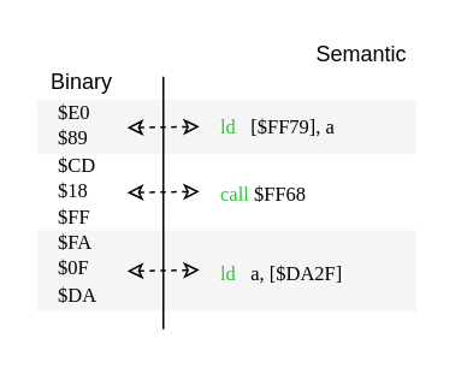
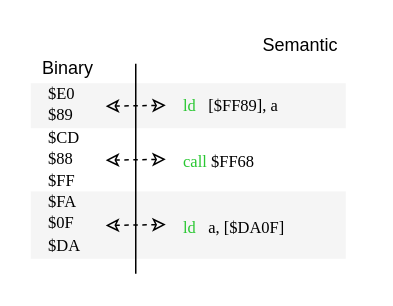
  <mxCell id="0" />
  <mxCell id="1" parent="0" />
  <mxCell id="2" value="" style="rounded=0;whiteSpace=wrap;html=1;fillColor=#f5f5f5;fontColor=#333333;strokeColor=none;" vertex="1" parent="1"><mxGeometry x="20" y="127" width="210" height="45" as="geometry" /></mxCell>
  <mxCell id="3" value="" style="rounded=0;whiteSpace=wrap;html=1;strokeColor=none;" vertex="1" parent="1"><mxGeometry x="20" y="85" width="210" height="42" as="geometry" /></mxCell>
  <mxCell id="4" value="" style="rounded=0;whiteSpace=wrap;html=1;fillColor=#f5f5f5;fontColor=#333333;strokeColor=none;" vertex="1" parent="1"><mxGeometry x="20" y="55" width="210" height="30" as="geometry" /></mxCell>
- <mxCell id="5" value="&lt;span style=&quot;font-family: &amp;#34;.applesystemuifontmonospaced&amp;#34; ; font-size: 11px&quot;&gt;$E0 $89 $CD $18 $FF $FA $0F $DA&lt;/span&gt;" style="rounded=0;whiteSpace=wrap;html=1;align=left;strokeColor=none;fillColor=none;" vertex="1" parent="1"><mxGeometry x="30" y="52" width="30" height="120" as="geometry" /></mxCell>
- <mxCell id="6" value="&lt;p class=&quot;p1&quot; style=&quot;margin: 0px ; font-stretch: normal ; font-size: 11px ; line-height: normal ; font-family: &amp;#34;.applesystemuifontmonospaced&amp;#34;&quot;&gt;&lt;span class=&quot;s1&quot; style=&quot;color: rgb(41 , 199 , 50)&quot;&gt;ld&lt;/span&gt;&amp;nbsp; &amp;nbsp;[$FF79], a&lt;/p&gt;" style="rounded=0;whiteSpace=wrap;html=1;align=left;strokeColor=none;fillColor=none;" vertex="1" parent="1"><mxGeometry x="120" y="58.5" width="120" height="20" as="geometry" /></mxCell>
+ <mxCell id="5" value="&lt;span style=&quot;font-family: &amp;#34;.applesystemuifontmonospaced&amp;#34; ; font-size: 11px&quot;&gt;$E0 $89 $CD $88 $FF $FA $0F $DA&lt;/span&gt;" style="rounded=0;whiteSpace=wrap;html=1;align=left;strokeColor=none;fillColor=none;" vertex="1" parent="1"><mxGeometry x="30" y="52" width="30" height="120" as="geometry" /></mxCell>
+ <mxCell id="6" value="&lt;p class=&quot;p1&quot; style=&quot;margin: 0px ; font-stretch: normal ; font-size: 11px ; line-height: normal ; font-family: &amp;#34;.applesystemuifontmonospaced&amp;#34;&quot;&gt;&lt;span class=&quot;s1&quot; style=&quot;color: rgb(41 , 199 , 50)&quot;&gt;ld&lt;/span&gt;&amp;nbsp; &amp;nbsp;[$FF89], a&lt;/p&gt;" style="rounded=0;whiteSpace=wrap;html=1;align=left;strokeColor=none;fillColor=none;" vertex="1" parent="1"><mxGeometry x="120" y="58.5" width="120" height="20" as="geometry" /></mxCell>
  <mxCell id="7" value="&lt;p class=&quot;p1&quot; style=&quot;margin: 0px ; font-stretch: normal ; font-size: 11px ; line-height: normal ; font-family: &amp;#34;.applesystemuifontmonospaced&amp;#34;&quot;&gt;&lt;span class=&quot;s1&quot; style=&quot;color: rgb(41 , 199 , 50)&quot;&gt;call&lt;/span&gt; $FF68&lt;/p&gt;" style="rounded=0;whiteSpace=wrap;html=1;align=left;strokeColor=none;fillColor=none;" vertex="1" parent="1"><mxGeometry x="120" y="96" width="120" height="20" as="geometry" /></mxCell>
- <mxCell id="8" value="&lt;p class=&quot;p1&quot; style=&quot;margin: 0px ; font-stretch: normal ; font-size: 11px ; line-height: normal ; font-family: &amp;#34;.applesystemuifontmonospaced&amp;#34;&quot;&gt;&lt;span class=&quot;s1&quot; style=&quot;color: rgb(41 , 199 , 50)&quot;&gt;ld&lt;/span&gt; &lt;span class=&quot;Apple-converted-space&quot;&gt;&amp;nbsp; &lt;/span&gt;a, [$DA2F]&lt;/p&gt;" style="rounded=0;whiteSpace=wrap;html=1;align=left;strokeColor=none;fillColor=none;" vertex="1" parent="1"><mxGeometry x="120" y="139.5" width="120" height="20" as="geometry" /></mxCell>
+ <mxCell id="8" value="&lt;p class=&quot;p1&quot; style=&quot;margin: 0px ; font-stretch: normal ; font-size: 11px ; line-height: normal ; font-family: &amp;#34;.applesystemuifontmonospaced&amp;#34;&quot;&gt;&lt;span class=&quot;s1&quot; style=&quot;color: rgb(41 , 199 , 50)&quot;&gt;ld&lt;/span&gt; &lt;span class=&quot;Apple-converted-space&quot;&gt;&amp;nbsp; &lt;/span&gt;a, [$DA0F]&lt;/p&gt;" style="rounded=0;whiteSpace=wrap;html=1;align=left;strokeColor=none;fillColor=none;" vertex="1" parent="1"><mxGeometry x="120" y="139.5" width="120" height="20" as="geometry" /></mxCell>
  <mxCell id="9" value="Binary" style="text;html=1;strokeColor=none;fillColor=none;align=center;verticalAlign=middle;whiteSpace=wrap;rounded=0;" vertex="1" parent="1"><mxGeometry x="25" y="35" width="40" height="20" as="geometry" /></mxCell>
  <mxCell id="10" value="Semantic" style="text;html=1;strokeColor=none;fillColor=none;align=center;verticalAlign=middle;whiteSpace=wrap;rounded=0;" vertex="1" parent="1"><mxGeometry x="180" y="20" width="40" height="20" as="geometry" /></mxCell>
  <mxCell id="11" value="" style="endArrow=none;html=1;" edge="1" parent="1"><mxGeometry width="50" height="50" relative="1" as="geometry"><mxPoint x="90" y="182" as="sourcePoint" /><mxPoint x="90" y="42" as="targetPoint" /></mxGeometry></mxCell>
  <mxCell id="12" value="" style="endArrow=classic;startArrow=classic;html=1;dashed=1;endFill=0;startFill=0;" edge="1" parent="1"><mxGeometry width="50" height="50" relative="1" as="geometry"><mxPoint x="70" y="106.25" as="sourcePoint" /><mxPoint x="110" y="105.75" as="targetPoint" /></mxGeometry></mxCell>
  <mxCell id="13" value="" style="endArrow=classic;startArrow=classic;html=1;dashed=1;endFill=0;startFill=0;" edge="1" parent="1"><mxGeometry width="50" height="50" relative="1" as="geometry"><mxPoint x="70" y="70.25" as="sourcePoint" /><mxPoint x="110" y="69.75" as="targetPoint" /></mxGeometry></mxCell>
  <mxCell id="14" value="" style="endArrow=classic;startArrow=classic;html=1;dashed=1;endFill=0;startFill=0;" edge="1" parent="1"><mxGeometry width="50" height="50" relative="1" as="geometry"><mxPoint x="70" y="149.75" as="sourcePoint" /><mxPoint x="110" y="149.25" as="targetPoint" /></mxGeometry></mxCell>
